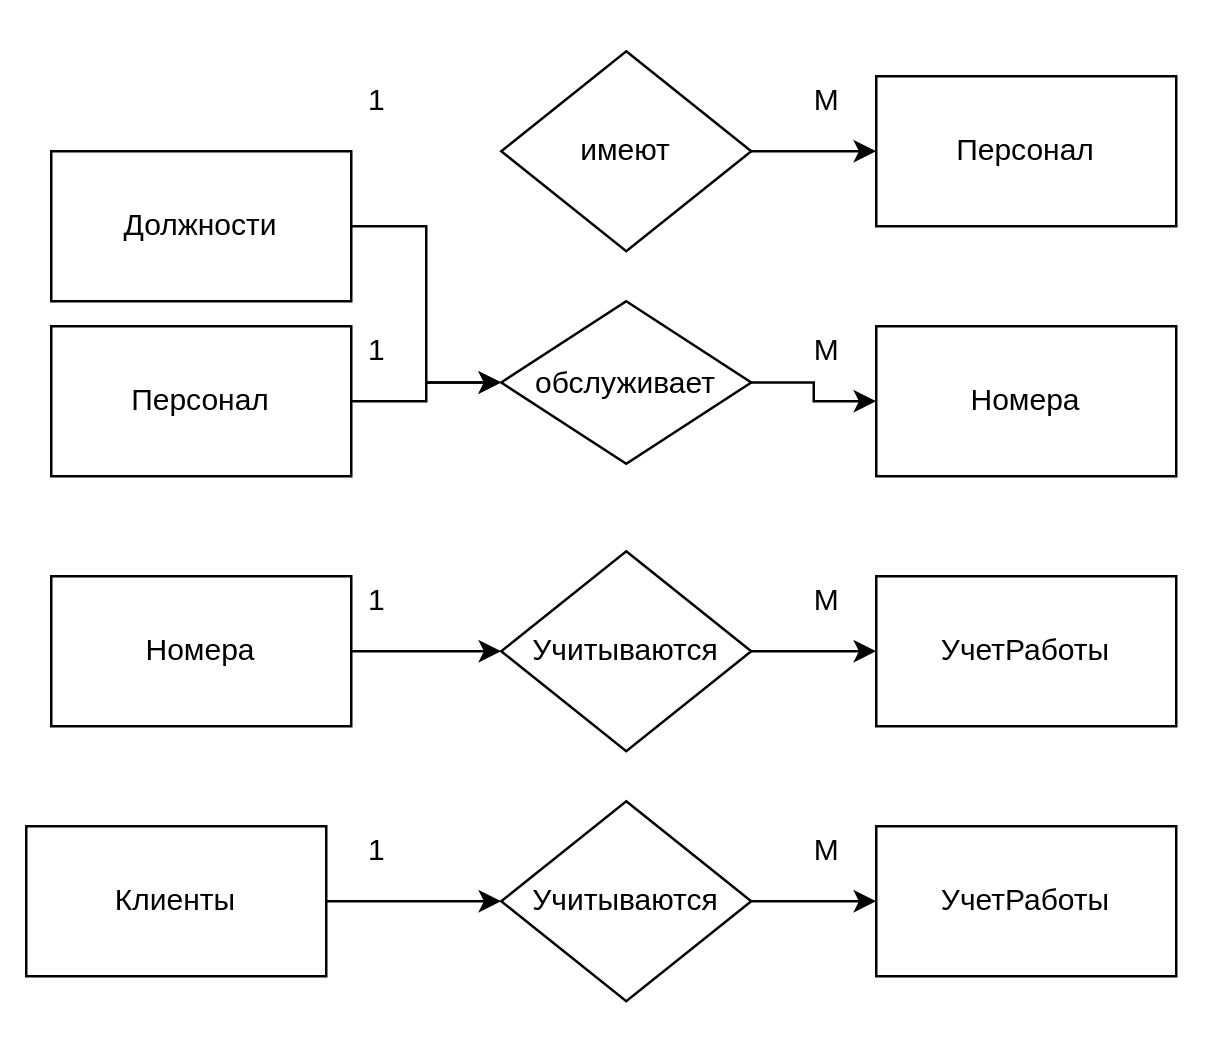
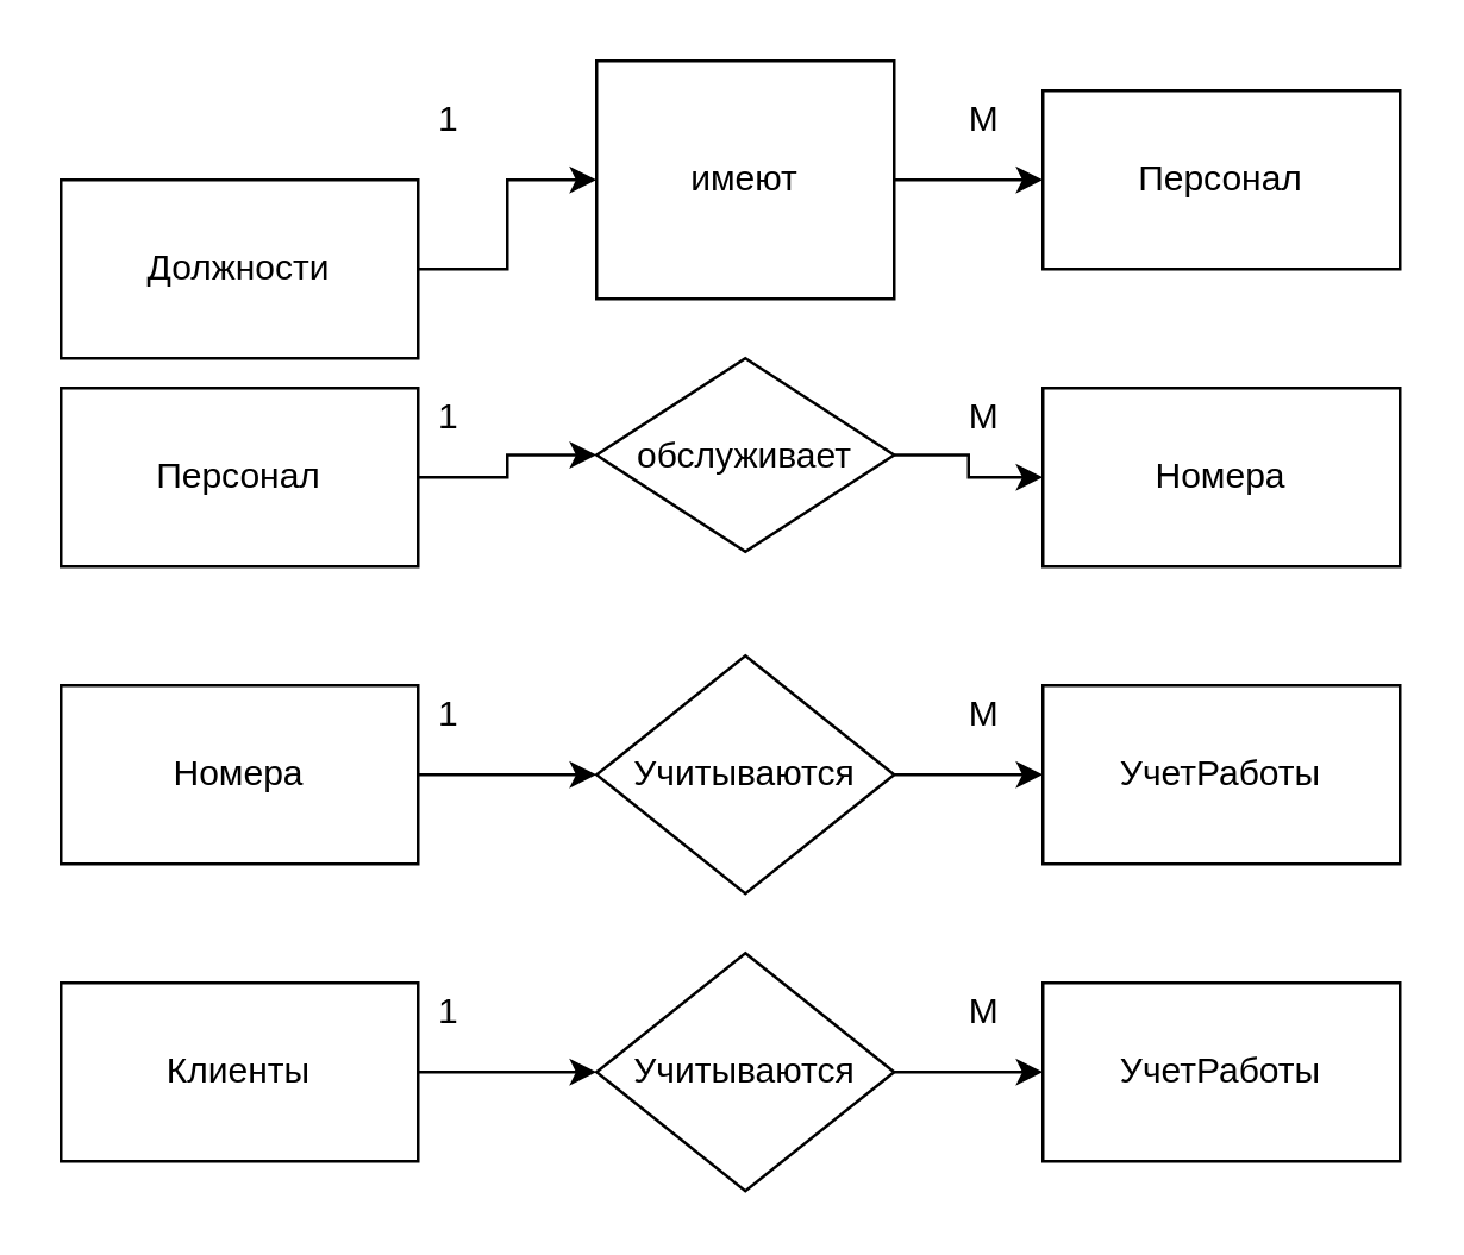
  <mxCell id="0" />
  <mxCell id="1" parent="0" />
- <mxCell id="2" style="edgeStyle=orthogonalEdgeStyle;rounded=0;orthogonalLoop=1;jettySize=auto;html=1;" edge="1" parent="1" source="3" target="10"><mxGeometry relative="1" as="geometry" /></mxCell>
+ <mxCell id="2" style="edgeStyle=orthogonalEdgeStyle;rounded=0;orthogonalLoop=1;jettySize=auto;html=1;entryX=0;entryY=0.5;entryDx=0;entryDy=0;" edge="1" parent="1" source="3" target="5"><mxGeometry relative="1" as="geometry" /></mxCell>
  <mxCell id="3" value="Должности" style="rounded=0;whiteSpace=wrap;html=1;" vertex="1" parent="1"><mxGeometry x="20" y="60" width="120" height="60" as="geometry" /></mxCell>
  <mxCell id="4" style="edgeStyle=orthogonalEdgeStyle;rounded=0;orthogonalLoop=1;jettySize=auto;html=1;entryX=0;entryY=0.5;entryDx=0;entryDy=0;" edge="1" parent="1" source="5" target="6"><mxGeometry relative="1" as="geometry" /></mxCell>
- <mxCell id="5" value="имеют" style="rhombus;whiteSpace=wrap;html=1;" vertex="1" parent="1"><mxGeometry x="200" y="20" width="100" height="80" as="geometry" /></mxCell>
+ <mxCell id="5" value="имеют" style="whiteSpace=wrap;html=1;rounded=0;" vertex="1" parent="1"><mxGeometry x="200" y="20" width="100" height="80" as="geometry" /></mxCell>
  <mxCell id="6" value="Персонал" style="rounded=0;whiteSpace=wrap;html=1;" vertex="1" parent="1"><mxGeometry x="350" y="30" width="120" height="60" as="geometry" /></mxCell>
  <mxCell id="7" style="edgeStyle=orthogonalEdgeStyle;rounded=0;orthogonalLoop=1;jettySize=auto;html=1;entryX=0;entryY=0.5;entryDx=0;entryDy=0;" edge="1" parent="1" source="8" target="10"><mxGeometry relative="1" as="geometry" /></mxCell>
  <mxCell id="8" value="Персонал" style="rounded=0;whiteSpace=wrap;html=1;" vertex="1" parent="1"><mxGeometry x="20" y="130" width="120" height="60" as="geometry" /></mxCell>
  <mxCell id="9" style="edgeStyle=orthogonalEdgeStyle;rounded=0;orthogonalLoop=1;jettySize=auto;html=1;entryX=0;entryY=0.5;entryDx=0;entryDy=0;" edge="1" parent="1" source="10" target="11"><mxGeometry relative="1" as="geometry" /></mxCell>
  <mxCell id="10" value="обслуживает" style="rhombus;whiteSpace=wrap;html=1;" vertex="1" parent="1"><mxGeometry x="200" y="120" width="100" height="65" as="geometry" /></mxCell>
  <mxCell id="11" value="Номера" style="rounded=0;whiteSpace=wrap;html=1;" vertex="1" parent="1"><mxGeometry x="350" y="130" width="120" height="60" as="geometry" /></mxCell>
  <mxCell id="12" style="edgeStyle=orthogonalEdgeStyle;rounded=0;orthogonalLoop=1;jettySize=auto;html=1;entryX=0;entryY=0.5;entryDx=0;entryDy=0;" edge="1" parent="1" source="13" target="15"><mxGeometry relative="1" as="geometry" /></mxCell>
  <mxCell id="13" value="Номера" style="rounded=0;whiteSpace=wrap;html=1;" vertex="1" parent="1"><mxGeometry x="20" y="230" width="120" height="60" as="geometry" /></mxCell>
  <mxCell id="14" style="edgeStyle=orthogonalEdgeStyle;rounded=0;orthogonalLoop=1;jettySize=auto;html=1;entryX=0;entryY=0.5;entryDx=0;entryDy=0;" edge="1" parent="1" source="15" target="16"><mxGeometry relative="1" as="geometry" /></mxCell>
  <mxCell id="15" value="Учитываются" style="rhombus;whiteSpace=wrap;html=1;" vertex="1" parent="1"><mxGeometry x="200" y="220" width="100" height="80" as="geometry" /></mxCell>
  <mxCell id="16" value="УчетРаботы" style="rounded=0;whiteSpace=wrap;html=1;" vertex="1" parent="1"><mxGeometry x="350" y="230" width="120" height="60" as="geometry" /></mxCell>
  <mxCell id="17" style="edgeStyle=orthogonalEdgeStyle;rounded=0;orthogonalLoop=1;jettySize=auto;html=1;entryX=0;entryY=0.5;entryDx=0;entryDy=0;" edge="1" parent="1" source="18" target="20"><mxGeometry relative="1" as="geometry" /></mxCell>
- <mxCell id="18" value="Клиенты" style="rounded=0;whiteSpace=wrap;html=1;" vertex="1" parent="1"><mxGeometry x="10" y="330" width="120" height="60" as="geometry" /></mxCell>
+ <mxCell id="18" value="Клиенты" style="rounded=0;whiteSpace=wrap;html=1;" vertex="1" parent="1"><mxGeometry x="20" y="330" width="120" height="60" as="geometry" /></mxCell>
  <mxCell id="19" style="edgeStyle=orthogonalEdgeStyle;rounded=0;orthogonalLoop=1;jettySize=auto;html=1;entryX=0;entryY=0.5;entryDx=0;entryDy=0;" edge="1" parent="1" source="20" target="21"><mxGeometry relative="1" as="geometry" /></mxCell>
  <mxCell id="20" value="Учитываются" style="rhombus;whiteSpace=wrap;html=1;" vertex="1" parent="1"><mxGeometry x="200" y="320" width="100" height="80" as="geometry" /></mxCell>
  <mxCell id="21" value="УчетРаботы" style="rounded=0;whiteSpace=wrap;html=1;" vertex="1" parent="1"><mxGeometry x="350" y="330" width="120" height="60" as="geometry" /></mxCell>
  <mxCell id="22" value="1" style="text;html=1;align=center;verticalAlign=middle;resizable=0;points=[];autosize=1;" vertex="1" parent="1"><mxGeometry x="140" y="30" width="20" height="20" as="geometry" /></mxCell>
  <mxCell id="23" value="М" style="text;html=1;align=center;verticalAlign=middle;resizable=0;points=[];autosize=1;" vertex="1" parent="1"><mxGeometry x="315" y="30" width="30" height="20" as="geometry" /></mxCell>
  <mxCell id="24" value="1" style="text;html=1;align=center;verticalAlign=middle;resizable=0;points=[];autosize=1;" vertex="1" parent="1"><mxGeometry x="140" y="130" width="20" height="20" as="geometry" /></mxCell>
  <mxCell id="25" value="М" style="text;html=1;align=center;verticalAlign=middle;resizable=0;points=[];autosize=1;" vertex="1" parent="1"><mxGeometry x="315" y="130" width="30" height="20" as="geometry" /></mxCell>
  <mxCell id="26" value="1" style="text;html=1;align=center;verticalAlign=middle;resizable=0;points=[];autosize=1;" vertex="1" parent="1"><mxGeometry x="140" y="230" width="20" height="20" as="geometry" /></mxCell>
  <mxCell id="27" value="М" style="text;html=1;align=center;verticalAlign=middle;resizable=0;points=[];autosize=1;" vertex="1" parent="1"><mxGeometry x="315" y="230" width="30" height="20" as="geometry" /></mxCell>
  <mxCell id="28" value="1" style="text;html=1;align=center;verticalAlign=middle;resizable=0;points=[];autosize=1;" vertex="1" parent="1"><mxGeometry x="140" y="330" width="20" height="20" as="geometry" /></mxCell>
  <mxCell id="29" value="М" style="text;html=1;align=center;verticalAlign=middle;resizable=0;points=[];autosize=1;" vertex="1" parent="1"><mxGeometry x="315" y="330" width="30" height="20" as="geometry" /></mxCell>
